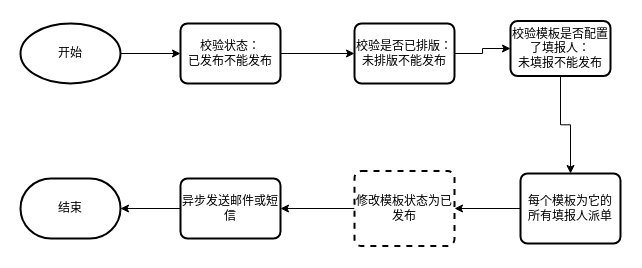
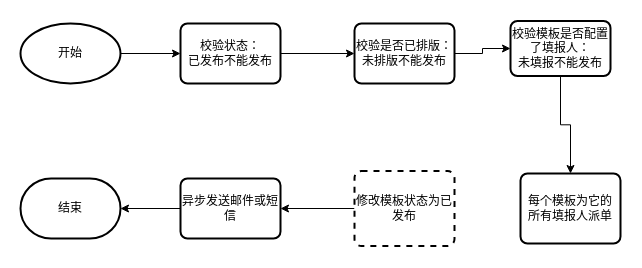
  <mxCell id="0" />
  <mxCell id="1" parent="0" />
  <mxCell id="2" value="" style="edgeStyle=orthogonalEdgeStyle;rounded=0;orthogonalLoop=1;jettySize=auto;html=1;" parent="1" source="3" target="5" edge="1"><mxGeometry relative="1" as="geometry" /></mxCell>
  <mxCell id="3" value="开始" style="strokeWidth=2;html=1;shape=mxgraph.flowchart.start_1;whiteSpace=wrap;" parent="1" vertex="1"><mxGeometry x="20" y="23" width="100" height="60" as="geometry" /></mxCell>
  <mxCell id="4" value="" style="edgeStyle=orthogonalEdgeStyle;rounded=0;orthogonalLoop=1;jettySize=auto;html=1;" parent="1" source="5" target="7" edge="1"><mxGeometry relative="1" as="geometry" /></mxCell>
  <mxCell id="5" value="校验状态：&lt;br&gt;已发布不能发布" style="rounded=1;whiteSpace=wrap;html=1;absoluteArcSize=1;arcSize=14;strokeWidth=2;" parent="1" vertex="1"><mxGeometry x="180" y="23" width="100" height="60" as="geometry" /></mxCell>
  <mxCell id="6" value="" style="edgeStyle=orthogonalEdgeStyle;rounded=0;orthogonalLoop=1;jettySize=auto;html=1;" parent="1" source="7" target="9" edge="1"><mxGeometry relative="1" as="geometry" /></mxCell>
  <mxCell id="7" value="校验是否已排版：&lt;br&gt;未排版不能发布" style="rounded=1;whiteSpace=wrap;html=1;absoluteArcSize=1;arcSize=14;strokeWidth=2;" parent="1" vertex="1"><mxGeometry x="354" y="23" width="100" height="60" as="geometry" /></mxCell>
  <mxCell id="8" value="" style="edgeStyle=orthogonalEdgeStyle;rounded=0;orthogonalLoop=1;jettySize=auto;html=1;" parent="1" source="9" target="11" edge="1"><mxGeometry relative="1" as="geometry" /></mxCell>
  <mxCell id="9" value="校验模板是否配置了填报人：&lt;br&gt;未填报不能发布" style="rounded=1;whiteSpace=wrap;html=1;absoluteArcSize=1;arcSize=14;strokeWidth=2;" parent="1" vertex="1"><mxGeometry x="510" y="20.5" width="100" height="55" as="geometry" /></mxCell>
- <mxCell id="10" value="" style="edgeStyle=orthogonalEdgeStyle;rounded=0;orthogonalLoop=1;jettySize=auto;html=1;" parent="1" source="11" target="13" edge="1"><mxGeometry relative="1" as="geometry" /></mxCell>
  <mxCell id="11" value="每个模板为它的&lt;br&gt;所有填报人派单" style="rounded=1;whiteSpace=wrap;html=1;absoluteArcSize=1;arcSize=14;strokeWidth=2;" parent="1" vertex="1"><mxGeometry x="520" y="173" width="100" height="70" as="geometry" /></mxCell>
  <mxCell id="12" value="" style="edgeStyle=orthogonalEdgeStyle;rounded=0;orthogonalLoop=1;jettySize=auto;html=1;" edge="1" parent="1" source="13" target="16"><mxGeometry relative="1" as="geometry" /></mxCell>
  <mxCell id="13" value="修改模板状态为已发布" style="rounded=1;whiteSpace=wrap;html=1;absoluteArcSize=1;arcSize=14;strokeWidth=2;dashed=1;" parent="1" vertex="1"><mxGeometry x="354" y="170.5" width="100" height="75" as="geometry" /></mxCell>
  <mxCell id="14" value="结束" style="strokeWidth=2;html=1;shape=mxgraph.flowchart.terminator;whiteSpace=wrap;" parent="1" vertex="1"><mxGeometry x="20" y="178" width="100" height="60" as="geometry" /></mxCell>
  <mxCell id="15" value="" style="edgeStyle=orthogonalEdgeStyle;rounded=0;orthogonalLoop=1;jettySize=auto;html=1;" edge="1" parent="1" source="16" target="14"><mxGeometry relative="1" as="geometry" /></mxCell>
  <mxCell id="16" value="异步发送邮件或短信" style="rounded=1;whiteSpace=wrap;html=1;absoluteArcSize=1;arcSize=14;strokeWidth=2;" vertex="1" parent="1"><mxGeometry x="180" y="178" width="100" height="60" as="geometry" /></mxCell>
